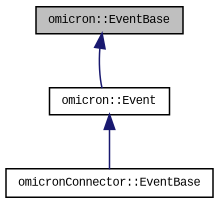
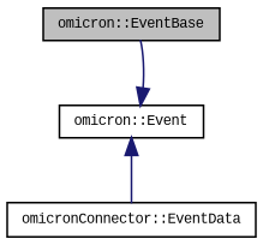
  digraph {
    fontname="Liberation Mono"
    node [color=black fontname="Liberation Mono" fontsize=8 shape=record]
    edge [color=midnightblue dir=back fontname="Liberation Mono" fontsize=8 labelfontname="FreeSans.ttf" labelfontsize=8 style=solid]
    n1 [fillcolor=grey75 fontcolor=black height=0.2 label="omicron::EventBase" style=filled width=0.4]
    n2 [height=0.2 label="omicron::Event" width=0.4]
-   n3 [height=0.2 label="omicronConnector::EventBase" width=0.4]
-   n1 -> n2
+   n3 [height=0.2 label="omicronConnector::EventData" width=0.4]
+   n2 -> n1
    n2 -> n3
  }
